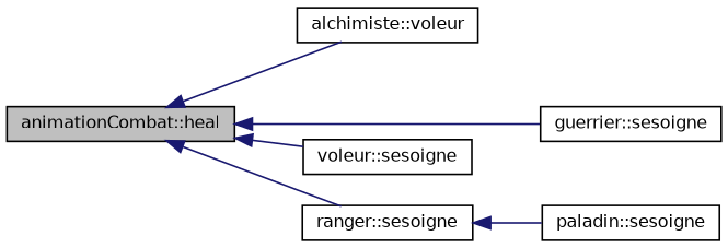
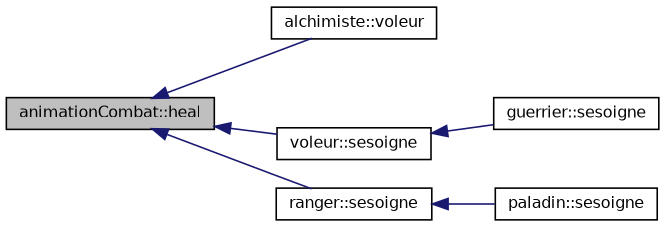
  digraph {
    rankdir=LR
    node [color=black fillcolor=white fontname=Helvetica fontsize=10 shape=record style=filled]
    edge [color=midnightblue dir=back fontname=Helvetica fontsize=10 labelfontname=Helvetica labelfontsize=10 style=solid]
    n1 [fillcolor=grey75 fontcolor=black height=0.2 label="animationCombat::heal" width=0.4]
    n2 [height=0.2 label="alchimiste::voleur" width=0.4]
    n3 [height=0.2 label="guerrier::sesoigne" width=0.4]
    n4 [height=0.2 label="ranger::sesoigne" width=0.4]
    n5 [height=0.2 label="voleur::sesoigne" width=0.4]
    n6 [height=0.2 label="paladin::sesoigne" width=0.4]
    n1 -> n2
-   n1 -> n3
+   n5 -> n3
    n1 -> n4
    n1 -> n5
    n4 -> n6
  }
